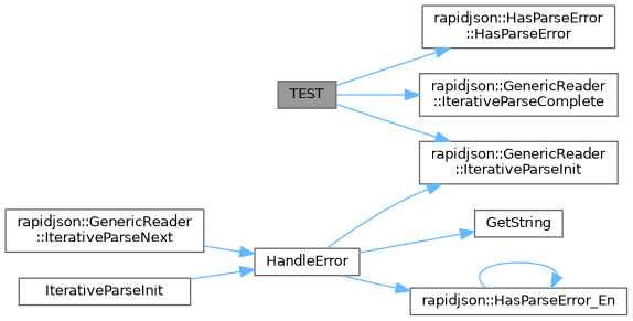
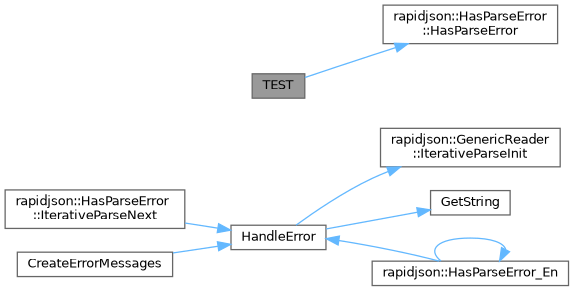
  digraph {
    rankdir=LR
    node [color=grey40 fillcolor=white fontname=Helvetica fontsize=10 shape=box style=filled]
    edge [color=steelblue1 fontname=Helvetica fontsize=10 labelfontname=Helvetica labelfontsize=10 style=solid]
    n1 [color=gray40 fillcolor=grey60 fontcolor=black height=0.2 label=TEST width=0.4]
    n2 [height=0.2 label="rapidjson::HasParseError\l::HasParseError" width=0.4]
-   n3 [height=0.2 label="rapidjson::GenericReader\l::IterativeParseComplete" width=0.4]
    n4 [height=0.2 label="rapidjson::GenericReader\l::IterativeParseInit" width=0.4]
-   n5 [height=0.2 label="rapidjson::GenericReader\l::IterativeParseNext" width=0.4]
+   n5 [height=0.2 label="rapidjson::HasParseError\l::IterativeParseNext" width=0.4]
    n6 [height=0.2 label=HandleError width=0.4]
    n7 [height=0.2 label=GetString width=0.4]
    n8 [height=0.2 label="rapidjson::HasParseError_En" width=0.4]
-   n9 [height=0.2 label=IterativeParseInit width=0.4]
+   n9 [height=0.2 label=CreateErrorMessages width=0.4]
    n1 -> n2
-   n1 -> n3
-   n1 -> n4
    n5 -> n6
    n6 -> n4
    n6 -> n7
-   n6 -> n8
+   n8 -> n6
    n8 -> n8
    n9 -> n6
  }
